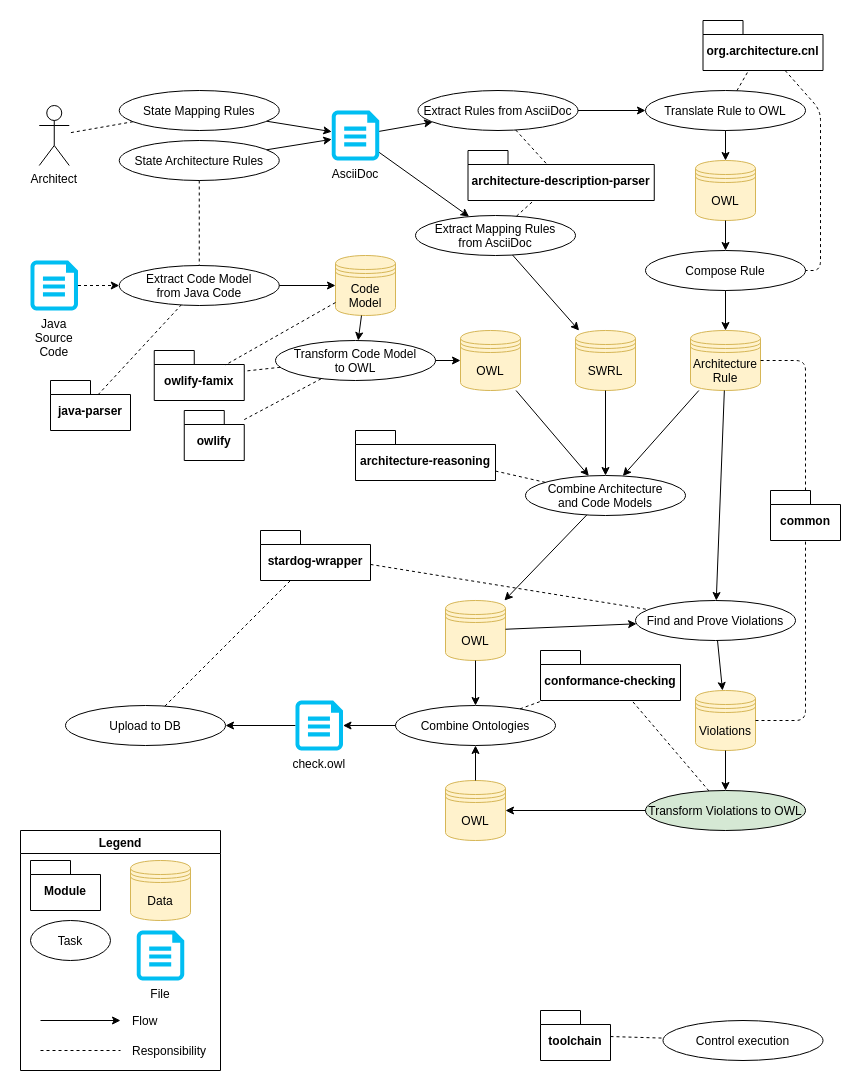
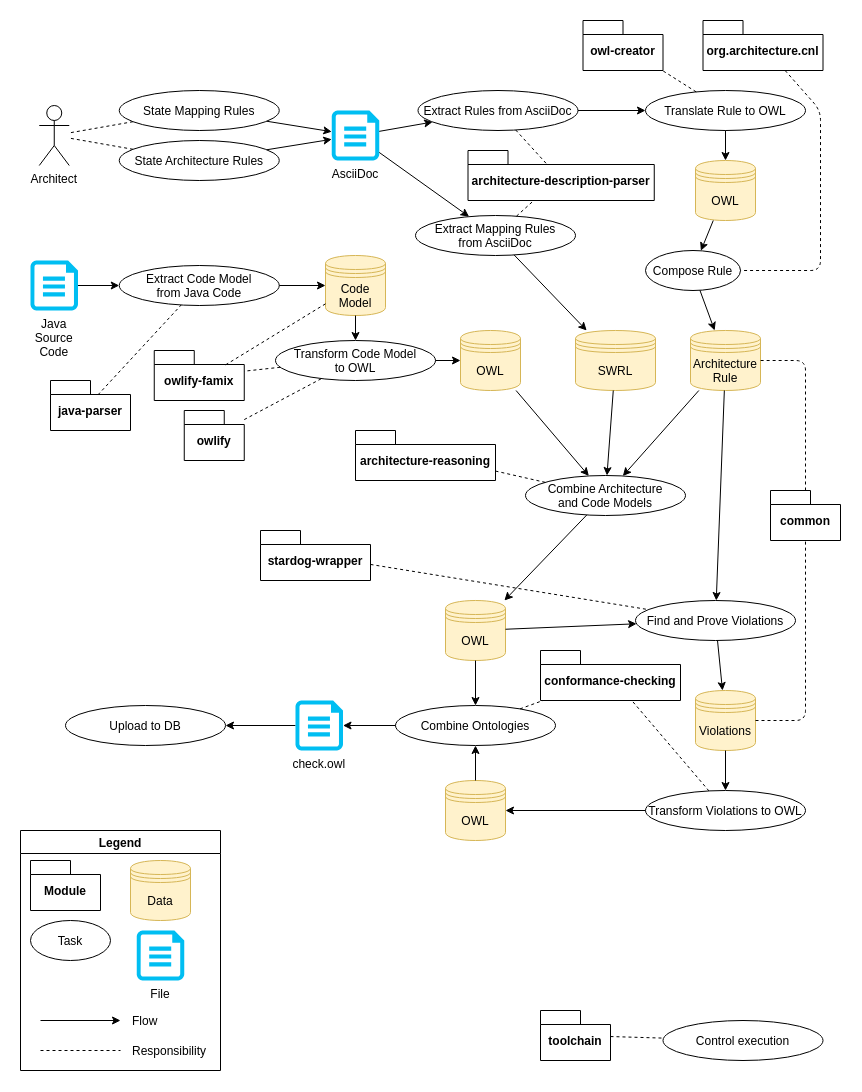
  <mxCell id="0" />
  <mxCell id="1" parent="0" />
  <mxCell id="2" value="Architect" style="shape=umlActor;verticalLabelPosition=bottom;verticalAlign=top;outlineConnect=0;" vertex="1" parent="1"><mxGeometry x="38.75" y="105" width="30" height="60" as="geometry" /></mxCell>
  <mxCell id="3" value="Translate Rule to OWL" style="ellipse;" vertex="1" parent="1"><mxGeometry x="645" y="90" width="160" height="40" as="geometry" /></mxCell>
  <mxCell id="4" value="Extract Rules from AsciiDoc" style="ellipse;" vertex="1" parent="1"><mxGeometry x="417.5" y="90" width="160" height="40" as="geometry" /></mxCell>
  <mxCell id="5" value="Extract Code Model&#10;from Java Code" style="ellipse;" vertex="1" parent="1"><mxGeometry x="118.75" y="265" width="160" height="40" as="geometry" /></mxCell>
  <mxCell id="6" value="Transform Code Model&#10;to OWL" style="ellipse;" vertex="1" parent="1"><mxGeometry x="275" y="340" width="160" height="40" as="geometry" /></mxCell>
  <mxCell id="7" value="Combine Architecture &#10;and Code Models" style="ellipse;" vertex="1" parent="1"><mxGeometry x="525" y="475" width="160" height="40" as="geometry" /></mxCell>
  <mxCell id="8" value="Find and Prove Violations" style="ellipse;" vertex="1" parent="1"><mxGeometry x="635" y="600" width="160" height="40" as="geometry" /></mxCell>
- <mxCell id="9" value="Transform Violations to OWL" style="ellipse;fillColor=#d5e8d4;" vertex="1" parent="1"><mxGeometry x="645" y="790" width="160" height="40" as="geometry" /></mxCell>
+ <mxCell id="9" value="Transform Violations to OWL" style="ellipse;" vertex="1" parent="1"><mxGeometry x="645" y="790" width="160" height="40" as="geometry" /></mxCell>
  <mxCell id="10" value="Extract Mapping Rules&#10;from AsciiDoc" style="ellipse;" vertex="1" parent="1"><mxGeometry x="415" y="215" width="160" height="40" as="geometry" /></mxCell>
  <mxCell id="11" value="State Mapping Rules" style="ellipse;" vertex="1" parent="1"><mxGeometry x="118.75" y="90" width="160" height="40" as="geometry" /></mxCell>
  <mxCell id="12" value="State Architecture Rules" style="ellipse;" vertex="1" parent="1"><mxGeometry x="118.75" y="140" width="160" height="40" as="geometry" /></mxCell>
  <mxCell id="13" value="AsciiDoc" style="verticalLabelPosition=bottom;verticalAlign=top;align=center;strokeColor=none;fillColor=#00BEF2;shape=mxgraph.azure.cloud_services_configuration_file;pointerEvents=1;" vertex="1" parent="1"><mxGeometry x="331.25" y="110" width="47.5" height="50" as="geometry" /></mxCell>
  <mxCell id="14" value="" style="endArrow=classic;" edge="1" parent="1" source="11" target="13"><mxGeometry width="50" height="50" relative="1" as="geometry"><mxPoint x="318.75" y="480" as="sourcePoint" /><mxPoint x="368.75" y="430" as="targetPoint" /></mxGeometry></mxCell>
  <mxCell id="15" value="" style="endArrow=classic;" edge="1" parent="1" source="12" target="13"><mxGeometry width="50" height="50" relative="1" as="geometry"><mxPoint x="276.243" y="130.738" as="sourcePoint" /><mxPoint x="341.25" y="141.2" as="targetPoint" /></mxGeometry></mxCell>
  <mxCell id="16" value="Java &#10;Source&#10;Code" style="verticalLabelPosition=bottom;verticalAlign=top;align=center;strokeColor=none;fillColor=#00BEF2;shape=mxgraph.azure.cloud_services_configuration_file;pointerEvents=1;" vertex="1" parent="1"><mxGeometry x="30" y="260" width="47.5" height="50" as="geometry" /></mxCell>
- <mxCell id="17" value="" style="endArrow=classic;dashed=1;" edge="1" parent="1" source="16" target="5"><mxGeometry width="50" height="50" relative="1" as="geometry"><mxPoint x="575" y="380" as="sourcePoint" /><mxPoint x="625" y="330" as="targetPoint" /></mxGeometry></mxCell>
+ <mxCell id="17" value="" style="endArrow=classic;" edge="1" parent="1" source="16" target="5"><mxGeometry width="50" height="50" relative="1" as="geometry"><mxPoint x="575" y="380" as="sourcePoint" /><mxPoint x="625" y="330" as="targetPoint" /></mxGeometry></mxCell>
  <mxCell id="18" value="" style="endArrow=none;dashed=1;" edge="1" parent="1" source="11" target="2"><mxGeometry width="50" height="50" relative="1" as="geometry"><mxPoint x="488.75" y="370" as="sourcePoint" /><mxPoint x="538.75" y="320" as="targetPoint" /></mxGeometry></mxCell>
- <mxCell id="19" value="" style="endArrow=none;dashed=1;" edge="1" parent="1" source="12" target="5"><mxGeometry width="50" height="50" relative="1" as="geometry"><mxPoint x="167.759" y="137.175" as="sourcePoint" /><mxPoint x="-6.25" y="210" as="targetPoint" /></mxGeometry></mxCell>
+ <mxCell id="19" value="" style="endArrow=none;dashed=1;" edge="1" parent="1" source="12" target="2"><mxGeometry width="50" height="50" relative="1" as="geometry"><mxPoint x="167.759" y="137.175" as="sourcePoint" /><mxPoint x="-6.25" y="210" as="targetPoint" /></mxGeometry></mxCell>
  <mxCell id="20" value="OWL" style="shape=datastore;fillColor=#fff2cc;strokeColor=#d6b656;" vertex="1" parent="1"><mxGeometry x="695" y="160" width="60" height="60" as="geometry" /></mxCell>
- <mxCell id="21" value="SWRL" style="shape=datastore;fillColor=#fff2cc;strokeColor=#d6b656;" vertex="1" parent="1"><mxGeometry x="575" y="330" width="60" height="60" as="geometry" /></mxCell>
+ <mxCell id="21" value="SWRL" style="shape=datastore;fillColor=#fff2cc;strokeColor=#d6b656;" vertex="1" parent="1"><mxGeometry x="575" y="330" width="80" height="60" as="geometry" /></mxCell>
  <mxCell id="22" value="" style="endArrow=classic;" edge="1" parent="1" source="13" target="4"><mxGeometry width="50" height="50" relative="1" as="geometry"><mxPoint x="385" y="330" as="sourcePoint" /><mxPoint x="435" y="280" as="targetPoint" /></mxGeometry></mxCell>
  <mxCell id="23" value="" style="endArrow=classic;" edge="1" parent="1" source="3" target="20"><mxGeometry width="50" height="50" relative="1" as="geometry"><mxPoint x="385" y="330" as="sourcePoint" /><mxPoint x="435" y="280" as="targetPoint" /></mxGeometry></mxCell>
  <mxCell id="24" value="" style="endArrow=classic;" edge="1" parent="1" source="4" target="3"><mxGeometry width="50" height="50" relative="1" as="geometry"><mxPoint x="385" y="330" as="sourcePoint" /><mxPoint x="435" y="280" as="targetPoint" /></mxGeometry></mxCell>
  <mxCell id="25" value="OWL" style="shape=datastore;fillColor=#fff2cc;strokeColor=#d6b656;" vertex="1" parent="1"><mxGeometry x="460" y="330" width="60" height="60" as="geometry" /></mxCell>
- <mxCell id="26" value="Code&#10;Model" style="shape=datastore;fillColor=#fff2cc;strokeColor=#d6b656;" vertex="1" parent="1"><mxGeometry x="335" y="255" width="60" height="60" as="geometry" /></mxCell>
+ <mxCell id="26" value="Code&#10;Model" style="shape=datastore;fillColor=#fff2cc;strokeColor=#d6b656;" vertex="1" parent="1"><mxGeometry x="325" y="255" width="60" height="60" as="geometry" /></mxCell>
  <mxCell id="27" value="" style="endArrow=classic;" edge="1" parent="1" source="5" target="26"><mxGeometry width="50" height="50" relative="1" as="geometry"><mxPoint x="385" y="390" as="sourcePoint" /><mxPoint x="435" y="340" as="targetPoint" /></mxGeometry></mxCell>
  <mxCell id="28" value="" style="endArrow=classic;" edge="1" parent="1" source="13" target="10"><mxGeometry width="50" height="50" relative="1" as="geometry"><mxPoint x="385" y="360" as="sourcePoint" /><mxPoint x="435" y="310" as="targetPoint" /></mxGeometry></mxCell>
  <mxCell id="29" value="" style="endArrow=classic;" edge="1" parent="1" source="6" target="25"><mxGeometry width="50" height="50" relative="1" as="geometry"><mxPoint x="385" y="360" as="sourcePoint" /><mxPoint x="435" y="310" as="targetPoint" /></mxGeometry></mxCell>
  <mxCell id="30" value="" style="endArrow=classic;" edge="1" parent="1" source="26" target="6"><mxGeometry width="50" height="50" relative="1" as="geometry"><mxPoint x="385" y="360" as="sourcePoint" /><mxPoint x="435" y="310" as="targetPoint" /></mxGeometry></mxCell>
  <mxCell id="31" value="" style="endArrow=classic;" edge="1" parent="1" source="10" target="21"><mxGeometry width="50" height="50" relative="1" as="geometry"><mxPoint x="385" y="390" as="sourcePoint" /><mxPoint x="435" y="340" as="targetPoint" /></mxGeometry></mxCell>
  <mxCell id="32" value="OWL" style="shape=datastore;fillColor=#fff2cc;strokeColor=#d6b656;" vertex="1" parent="1"><mxGeometry x="445" y="600" width="60" height="60" as="geometry" /></mxCell>
  <mxCell id="33" value="" style="endArrow=classic;" edge="1" parent="1" source="25" target="7"><mxGeometry width="50" height="50" relative="1" as="geometry"><mxPoint x="385" y="390" as="sourcePoint" /><mxPoint x="435" y="340" as="targetPoint" /></mxGeometry></mxCell>
  <mxCell id="34" value="" style="endArrow=classic;" edge="1" parent="1" source="21" target="7"><mxGeometry width="50" height="50" relative="1" as="geometry"><mxPoint x="385" y="390" as="sourcePoint" /><mxPoint x="435" y="340" as="targetPoint" /></mxGeometry></mxCell>
  <mxCell id="35" value="" style="endArrow=classic;" edge="1" parent="1" source="7" target="32"><mxGeometry width="50" height="50" relative="1" as="geometry"><mxPoint x="385" y="470" as="sourcePoint" /><mxPoint x="435" y="420" as="targetPoint" /></mxGeometry></mxCell>
  <mxCell id="36" value="" style="endArrow=classic;" edge="1" parent="1" source="32" target="8"><mxGeometry width="50" height="50" relative="1" as="geometry"><mxPoint x="385" y="610" as="sourcePoint" /><mxPoint x="435" y="560" as="targetPoint" /></mxGeometry></mxCell>
  <mxCell id="37" value="Combine Ontologies" style="ellipse;" vertex="1" parent="1"><mxGeometry x="395" y="705" width="160" height="40" as="geometry" /></mxCell>
  <mxCell id="38" value="Violations" style="shape=datastore;fillColor=#fff2cc;strokeColor=#d6b656;" vertex="1" parent="1"><mxGeometry x="695" y="690" width="60" height="60" as="geometry" /></mxCell>
  <mxCell id="39" value="" style="endArrow=classic;" edge="1" parent="1" source="8" target="38"><mxGeometry width="50" height="50" relative="1" as="geometry"><mxPoint x="385" y="610" as="sourcePoint" /><mxPoint x="435" y="560" as="targetPoint" /></mxGeometry></mxCell>
  <mxCell id="40" value="" style="endArrow=classic;" edge="1" parent="1" source="38" target="9"><mxGeometry width="50" height="50" relative="1" as="geometry"><mxPoint x="385" y="800" as="sourcePoint" /><mxPoint x="435" y="750" as="targetPoint" /></mxGeometry></mxCell>
  <mxCell id="41" value="OWL" style="shape=datastore;fillColor=#fff2cc;strokeColor=#d6b656;" vertex="1" parent="1"><mxGeometry x="445" y="780" width="60" height="60" as="geometry" /></mxCell>
  <mxCell id="42" value="" style="endArrow=classic;" edge="1" parent="1" source="9" target="41"><mxGeometry width="50" height="50" relative="1" as="geometry"><mxPoint x="385" y="800" as="sourcePoint" /><mxPoint x="435" y="750" as="targetPoint" /></mxGeometry></mxCell>
  <mxCell id="43" value="" style="endArrow=classic;" edge="1" parent="1" source="32" target="37"><mxGeometry width="50" height="50" relative="1" as="geometry"><mxPoint x="385" y="800" as="sourcePoint" /><mxPoint x="435" y="750" as="targetPoint" /></mxGeometry></mxCell>
  <mxCell id="44" value="" style="endArrow=classic;" edge="1" parent="1" source="41" target="37"><mxGeometry width="50" height="50" relative="1" as="geometry"><mxPoint x="385" y="800" as="sourcePoint" /><mxPoint x="435" y="750" as="targetPoint" /></mxGeometry></mxCell>
  <mxCell id="45" value="" style="endArrow=classic;" edge="1" parent="1" source="37" target="74"><mxGeometry width="50" height="50" relative="1" as="geometry"><mxPoint x="385" y="800" as="sourcePoint" /><mxPoint x="435" y="750" as="targetPoint" /></mxGeometry></mxCell>
  <mxCell id="46" value="Upload to DB" style="ellipse;" vertex="1" parent="1"><mxGeometry x="65" y="705" width="160" height="40" as="geometry" /></mxCell>
  <mxCell id="47" value="" style="endArrow=classic;" edge="1" parent="1" source="74" target="46"><mxGeometry width="50" height="50" relative="1" as="geometry"><mxPoint x="385" y="800" as="sourcePoint" /><mxPoint x="435" y="750" as="targetPoint" /></mxGeometry></mxCell>
  <mxCell id="48" value="conformance-checking" style="shape=folder;fontStyle=1;spacingTop=10;tabWidth=40;tabHeight=14;tabPosition=left;" vertex="1" parent="1"><mxGeometry x="540" y="650" width="140" height="50" as="geometry" /></mxCell>
  <mxCell id="49" value="owlify-famix" style="shape=folder;fontStyle=1;spacingTop=10;tabWidth=40;tabHeight=14;tabPosition=left;" vertex="1" parent="1"><mxGeometry x="153.75" y="350" width="90" height="50" as="geometry" /></mxCell>
  <mxCell id="50" value="owlify" style="shape=folder;fontStyle=1;spacingTop=10;tabWidth=40;tabHeight=14;tabPosition=left;" vertex="1" parent="1"><mxGeometry x="183.75" y="410" width="60" height="50" as="geometry" /></mxCell>
  <mxCell id="51" value="java-parser" style="shape=folder;fontStyle=1;spacingTop=10;tabWidth=40;tabHeight=14;tabPosition=left;" vertex="1" parent="1"><mxGeometry x="50" y="380" width="80" height="50" as="geometry" /></mxCell>
  <mxCell id="52" value="org.architecture.cnl" style="shape=folder;fontStyle=1;spacingTop=10;tabWidth=40;tabHeight=14;tabPosition=left;" vertex="1" parent="1"><mxGeometry x="702.5" y="20" width="120" height="50" as="geometry" /></mxCell>
  <mxCell id="53" value="architecture-description-parser" style="shape=folder;fontStyle=1;spacingTop=10;tabWidth=40;tabHeight=14;tabPosition=left;" vertex="1" parent="1"><mxGeometry x="467.5" y="150" width="186.25" height="50" as="geometry" /></mxCell>
  <mxCell id="54" value="architecture-reasoning" style="shape=folder;fontStyle=1;spacingTop=10;tabWidth=40;tabHeight=14;tabPosition=left;" vertex="1" parent="1"><mxGeometry x="355" y="430" width="140" height="50" as="geometry" /></mxCell>
  <mxCell id="55" value="common" style="shape=folder;fontStyle=1;spacingTop=10;tabWidth=40;tabHeight=14;tabPosition=left;" vertex="1" parent="1"><mxGeometry x="770" y="490" width="70" height="50" as="geometry" /></mxCell>
+ <mxCell id="56" value="owl-creator" style="shape=folder;fontStyle=1;spacingTop=10;tabWidth=40;tabHeight=14;tabPosition=left;" vertex="1" parent="1"><mxGeometry x="582.5" y="20" width="80" height="50" as="geometry" /></mxCell>
  <mxCell id="57" value="stardog-wrapper" style="shape=folder;fontStyle=1;spacingTop=10;tabWidth=40;tabHeight=14;tabPosition=left;" vertex="1" parent="1"><mxGeometry x="260" y="530" width="110" height="50" as="geometry" /></mxCell>
  <mxCell id="58" value="toolchain" style="shape=folder;fontStyle=1;spacingTop=10;tabWidth=40;tabHeight=14;tabPosition=left;" vertex="1" parent="1"><mxGeometry x="540" y="1010" width="70" height="50" as="geometry" /></mxCell>
  <mxCell id="59" value="Architecture&#10;Rule" style="shape=datastore;fillColor=#fff2cc;strokeColor=#d6b656;" vertex="1" parent="1"><mxGeometry x="690" y="330" width="70" height="60" as="geometry" /></mxCell>
- <mxCell id="60" value="Compose Rule" style="ellipse;" vertex="1" parent="1"><mxGeometry x="645" y="250" width="160" height="40" as="geometry" /></mxCell>
+ <mxCell id="60" value="Compose Rule" style="ellipse;" vertex="1" parent="1"><mxGeometry x="645" y="250" width="95" height="40" as="geometry" /></mxCell>
  <mxCell id="61" value="" style="endArrow=classic;" edge="1" parent="1" source="20" target="60"><mxGeometry width="50" height="50" relative="1" as="geometry"><mxPoint x="385" y="350" as="sourcePoint" /><mxPoint x="435" y="300" as="targetPoint" /></mxGeometry></mxCell>
  <mxCell id="62" value="" style="endArrow=classic;" edge="1" parent="1" source="60" target="59"><mxGeometry width="50" height="50" relative="1" as="geometry"><mxPoint x="385" y="350" as="sourcePoint" /><mxPoint x="435" y="300" as="targetPoint" /></mxGeometry></mxCell>
  <mxCell id="63" value="" style="endArrow=classic;" edge="1" parent="1" source="59" target="7"><mxGeometry width="50" height="50" relative="1" as="geometry"><mxPoint x="385" y="350" as="sourcePoint" /><mxPoint x="435" y="300" as="targetPoint" /></mxGeometry></mxCell>
  <mxCell id="64" value="" style="endArrow=classic;" edge="1" parent="1" source="59" target="8"><mxGeometry width="50" height="50" relative="1" as="geometry"><mxPoint x="385" y="570" as="sourcePoint" /><mxPoint x="435" y="520" as="targetPoint" /></mxGeometry></mxCell>
  <mxCell id="65" value="Legend" style="swimlane;" vertex="1" parent="1"><mxGeometry x="20" y="830" width="200" height="240" as="geometry" /></mxCell>
  <mxCell id="66" value="Module" style="shape=folder;fontStyle=1;spacingTop=10;tabWidth=40;tabHeight=14;tabPosition=left;" vertex="1" parent="65"><mxGeometry x="10" y="30" width="70" height="50" as="geometry" /></mxCell>
  <mxCell id="67" value="Data" style="shape=datastore;fillColor=#fff2cc;strokeColor=#d6b656;" vertex="1" parent="65"><mxGeometry x="110" y="30" width="60" height="60" as="geometry" /></mxCell>
  <mxCell id="68" value="Task" style="ellipse;" vertex="1" parent="65"><mxGeometry x="10" y="90" width="80" height="40" as="geometry" /></mxCell>
  <mxCell id="69" value="Flow" style="text;strokeColor=none;fillColor=none;align=left;verticalAlign=middle;rounded=0;" vertex="1" parent="65"><mxGeometry x="110" y="180" width="80" height="20" as="geometry" /></mxCell>
  <mxCell id="70" value="Responsibility" style="text;strokeColor=none;fillColor=none;align=left;verticalAlign=middle;rounded=0;" vertex="1" parent="65"><mxGeometry x="110" y="210" width="80" height="20" as="geometry" /></mxCell>
  <mxCell id="71" value="File" style="verticalLabelPosition=bottom;verticalAlign=top;align=center;strokeColor=none;fillColor=#00BEF2;shape=mxgraph.azure.cloud_services_configuration_file;pointerEvents=1;" vertex="1" parent="65"><mxGeometry x="116.25" y="100" width="47.5" height="50" as="geometry" /></mxCell>
  <mxCell id="72" value="" style="endArrow=classic;" edge="1" parent="1"><mxGeometry width="50" height="50" relative="1" as="geometry"><mxPoint x="40" y="1020" as="sourcePoint" /><mxPoint x="120" y="1020" as="targetPoint" /></mxGeometry></mxCell>
  <mxCell id="73" value="" style="endArrow=none;dashed=1;" edge="1" parent="1"><mxGeometry width="50" height="50" relative="1" as="geometry"><mxPoint x="40" y="1050" as="sourcePoint" /><mxPoint x="120" y="1050" as="targetPoint" /></mxGeometry></mxCell>
  <mxCell id="74" value="check.owl" style="verticalLabelPosition=bottom;verticalAlign=top;align=center;strokeColor=none;fillColor=#00BEF2;shape=mxgraph.azure.cloud_services_configuration_file;pointerEvents=1;" vertex="1" parent="1"><mxGeometry x="295" y="700" width="47.5" height="50" as="geometry" /></mxCell>
  <mxCell id="75" value="Control execution" style="ellipse;" vertex="1" parent="1"><mxGeometry x="662.5" y="1020" width="160" height="40" as="geometry" /></mxCell>
  <mxCell id="76" value="" style="endArrow=none;dashed=1;" edge="1" parent="1" source="58" target="75"><mxGeometry width="50" height="50" relative="1" as="geometry"><mxPoint x="630" y="850" as="sourcePoint" /><mxPoint x="680" y="800" as="targetPoint" /></mxGeometry></mxCell>
  <mxCell id="77" value="" style="endArrow=none;dashed=1;exitX=0.593;exitY=0.287;exitDx=0;exitDy=0;exitPerimeter=0;" edge="1" parent="1" source="51" target="5"><mxGeometry width="50" height="50" relative="1" as="geometry"><mxPoint x="385" y="570" as="sourcePoint" /><mxPoint x="435" y="520" as="targetPoint" /></mxGeometry></mxCell>
  <mxCell id="78" value="" style="endArrow=none;dashed=1;entryX=0.793;entryY=0.287;entryDx=0;entryDy=0;entryPerimeter=0;" edge="1" parent="1" source="26" target="49"><mxGeometry width="50" height="50" relative="1" as="geometry"><mxPoint x="385" y="570" as="sourcePoint" /><mxPoint x="435" y="520" as="targetPoint" /></mxGeometry></mxCell>
  <mxCell id="79" value="" style="endArrow=none;dashed=1;" edge="1" parent="1" source="6" target="49"><mxGeometry width="50" height="50" relative="1" as="geometry"><mxPoint x="385" y="570" as="sourcePoint" /><mxPoint x="435" y="520" as="targetPoint" /></mxGeometry></mxCell>
  <mxCell id="80" value="" style="endArrow=none;dashed=1;" edge="1" parent="1" source="50" target="6"><mxGeometry width="50" height="50" relative="1" as="geometry"><mxPoint x="385" y="570" as="sourcePoint" /><mxPoint x="435" y="520" as="targetPoint" /></mxGeometry></mxCell>
- <mxCell id="82" value="" style="endArrow=none;dashed=1;" edge="1" parent="1" source="3" target="52"><mxGeometry width="50" height="50" relative="1" as="geometry"><mxPoint x="750.992" y="100.404" as="sourcePoint" /><mxPoint x="791.667" y="160" as="targetPoint" /></mxGeometry></mxCell>
+ <mxCell id="81" value="" style="endArrow=none;dashed=1;" edge="1" parent="1" source="3" target="56"><mxGeometry width="50" height="50" relative="1" as="geometry"><mxPoint x="425" y="550" as="sourcePoint" /><mxPoint x="585" y="160" as="targetPoint" /></mxGeometry></mxCell>
  <mxCell id="83" value="" style="endArrow=none;dashed=1;" edge="1" parent="1" source="37" target="48"><mxGeometry width="50" height="50" relative="1" as="geometry"><mxPoint x="385" y="680" as="sourcePoint" /><mxPoint x="435" y="630" as="targetPoint" /></mxGeometry></mxCell>
  <mxCell id="84" value="" style="endArrow=none;dashed=1;" edge="1" parent="1" source="9" target="48"><mxGeometry width="50" height="50" relative="1" as="geometry"><mxPoint x="385" y="680" as="sourcePoint" /><mxPoint x="435" y="630" as="targetPoint" /></mxGeometry></mxCell>
  <mxCell id="85" value="" style="endArrow=none;dashed=1;" edge="1" parent="1" source="10" target="53"><mxGeometry width="50" height="50" relative="1" as="geometry"><mxPoint x="385" y="240" as="sourcePoint" /><mxPoint x="435" y="190" as="targetPoint" /></mxGeometry></mxCell>
  <mxCell id="86" value="" style="endArrow=none;dashed=1;entryX=0.429;entryY=0.296;entryDx=0;entryDy=0;entryPerimeter=0;" edge="1" parent="1" source="4" target="53"><mxGeometry width="50" height="50" relative="1" as="geometry"><mxPoint x="385" y="240" as="sourcePoint" /><mxPoint x="435" y="190" as="targetPoint" /></mxGeometry></mxCell>
  <mxCell id="87" value="" style="endArrow=none;dashed=1;" edge="1" parent="1" source="7" target="54"><mxGeometry width="50" height="50" relative="1" as="geometry"><mxPoint x="385" y="570" as="sourcePoint" /><mxPoint x="435" y="520" as="targetPoint" /></mxGeometry></mxCell>
  <mxCell id="88" value="" style="endArrow=none;dashed=1;" edge="1" parent="1" source="38" target="55"><mxGeometry width="50" height="50" relative="1" as="geometry"><mxPoint x="775" y="680" as="sourcePoint" /><mxPoint x="825" y="630" as="targetPoint" /><Array as="points"><mxPoint x="805" y="720" /></Array></mxGeometry></mxCell>
  <mxCell id="89" value="" style="endArrow=none;dashed=1;" edge="1" parent="1" source="55" target="59"><mxGeometry width="50" height="50" relative="1" as="geometry"><mxPoint x="775" y="680" as="sourcePoint" /><mxPoint x="825" y="630" as="targetPoint" /><Array as="points"><mxPoint x="805" y="360" /></Array></mxGeometry></mxCell>
- <mxCell id="90" value="" style="endArrow=none;dashed=1;" edge="1" parent="1" source="46" target="57"><mxGeometry width="50" height="50" relative="1" as="geometry"><mxPoint x="455" y="880" as="sourcePoint" /><mxPoint x="379.062" y="900" as="targetPoint" /></mxGeometry></mxCell>
  <mxCell id="91" value="" style="endArrow=none;dashed=1;" edge="1" parent="1" source="57" target="8"><mxGeometry width="50" height="50" relative="1" as="geometry"><mxPoint x="442.794" y="900" as="sourcePoint" /><mxPoint x="505" y="830" as="targetPoint" /></mxGeometry></mxCell>
  <mxCell id="92" value="" style="endArrow=none;dashed=1;" edge="1" parent="1" source="52" target="60"><mxGeometry width="50" height="50" relative="1" as="geometry"><mxPoint x="795.661" y="210" as="sourcePoint" /><mxPoint x="605" y="190" as="targetPoint" /><Array as="points"><mxPoint x="820" y="110" /><mxPoint x="820" y="270" /></Array></mxGeometry></mxCell>
